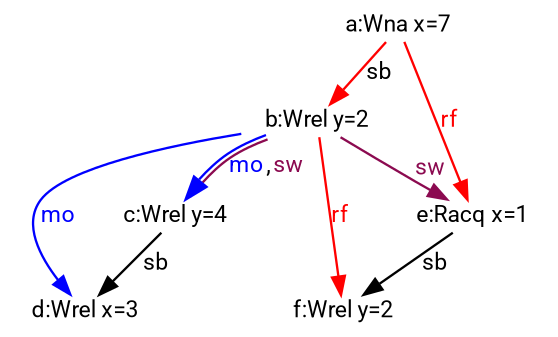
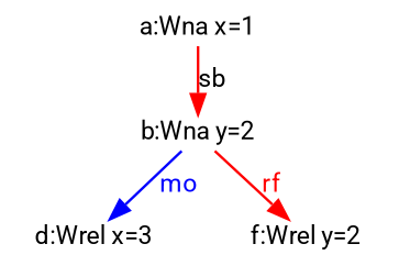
  digraph {
    fontname=Roboto
    fontsize=10
    nodesep=0.25
    ranksep=0.2
    splines=true
    node [fixedsize=true fontname=Roboto fontsize=10 margin="0.0,0.0" shape=plaintext]
    edge [arrowsize=0.8 color=red fontname=Roboto fontsize=10 penwidth=1.]
-   n1 [height=0.200000 label="a:Wna x=7" width=0.900000]
-   n2 [height=0.200000 label="b:Wrel y=2" width=0.900000]
-   n3 [height=0.200000 label="e:Racq x=1" width=0.900000]
+   n1 [height=0.200000 label="a:Wna x=1" width=0.900000]
+   n2 [height=0.200000 label="b:Wna y=2" width=0.900000]
    n4 [height=0.200000 label="d:Wrel x=3" width=0.900000]
-   n5 [height=0.200000 label="c:Wrel y=4" width=0.900000]
    n6 [height=0.200000 label="f:Wrel y=2" width=0.900000]
    n1 -> n2 [label=<<font color="black">sb</font>>]
-   n1 -> n3 [label=<<font color="red">rf</font>>]
-   n2 -> n3 [color=deeppink4 label=<<font color="deeppink4">sw</font>>]
    n2 -> n4 [color=blue label=<<font color="blue">mo</font>>]
-   n2 -> n5 [arrowsize=1.0 color="blue:deeppink4" label=<<font color="blue">mo</font>,<font color="deeppink4">sw</font>>]
    n2 -> n6 [label=<<font color="red">rf</font>>]
-   n3 -> n6 [color=black label=<<font color="black">sb</font>>]
-   n5 -> n4 [color=black label=<<font color="black">sb</font>>]
  }
